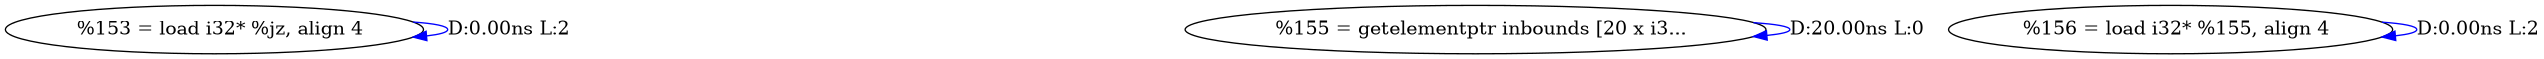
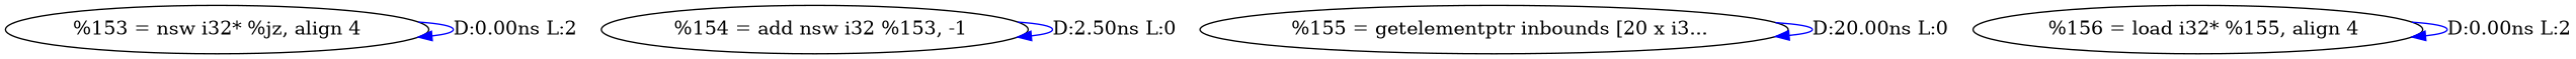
  digraph {
    edge [color=blue]
-   n1 [label="  %153 = load i32* %jz, align 4"]
+   n1 [label="%153 = nsw i32* %jz, align 4"]
+   n2 [label="  %154 = add nsw i32 %153, -1"]
    n3 [label="  %155 = getelementptr inbounds [20 x i3..."]
    n4 [label="  %156 = load i32* %155, align 4"]
    n1 -> n1 [label="D:0.00ns L:2"]
+   n2 -> n2 [label="D:2.50ns L:0"]
    n3 -> n3 [label="D:20.00ns L:0"]
    n4 -> n4 [label="D:0.00ns L:2"]
  }
